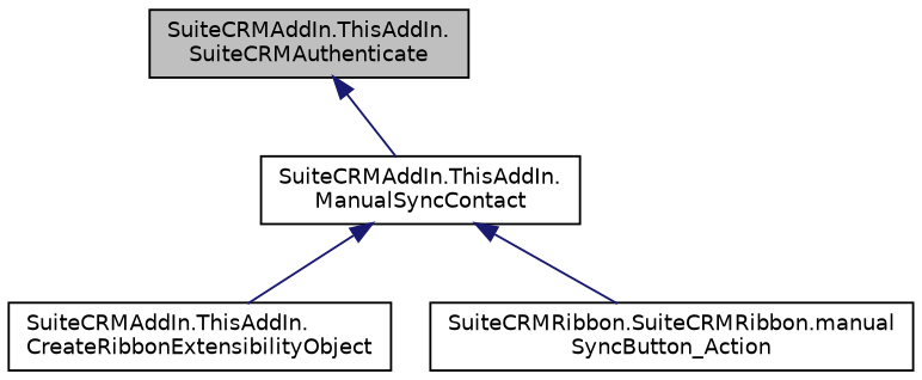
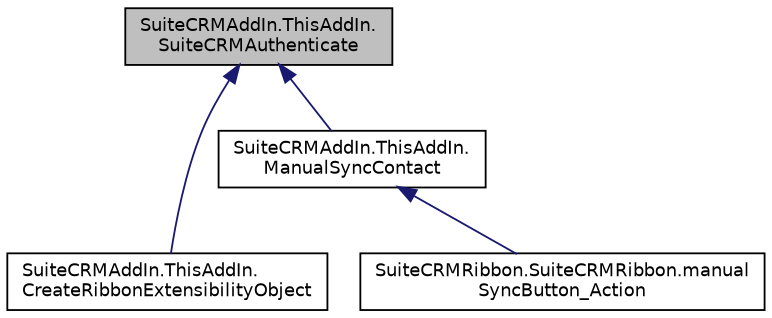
  digraph {
    rankdir=TB
    node [color=black fillcolor=white fontname=Helvetica fontsize=10 shape=record style=filled]
    edge [color=midnightblue dir=back fontname=Helvetica fontsize=10 labelfontname=Helvetica labelfontsize=10 style=solid]
    n1 [fillcolor=grey75 fontcolor=black height=0.2 label="SuiteCRMAddIn.ThisAddIn.\lSuiteCRMAuthenticate" width=0.4]
    n2 [height=0.2 label="SuiteCRMAddIn.ThisAddIn.\lManualSyncContact" width=0.4]
    n3 [height=0.2 label="SuiteCRMAddIn.ThisAddIn.\lCreateRibbonExtensibilityObject" width=0.4]
    n4 [height=0.2 label="SuiteCRMRibbon.SuiteCRMRibbon.manual\lSyncButton_Action" width=0.4]
    n1 -> n2
-   n2 -> n3
+   n1 -> n3
    n2 -> n4
  }
